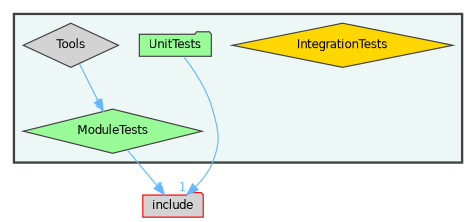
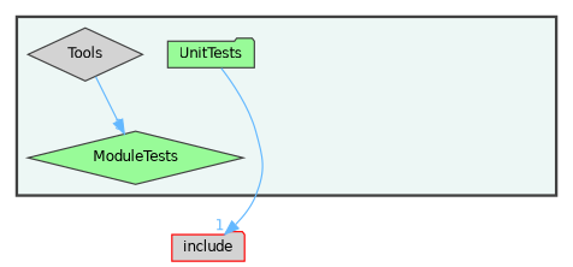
  digraph {
    compound=true
    node [color=grey25 fillcolor=palegreen fontname=Helvetica fontsize=10 shape=diamond style=filled]
    edge [color=steelblue1 fontcolor=steelblue1 fontname=Helvetica fontsize=10 labeldistance=1.5 labelfontname=Helvetica labelfontsize=10]
-   n1 [fillcolor=gold height=0.2 label=IntegrationTests width=0.4]
    n2 [height=0.2 label=ModuleTests width=0.4]
    n3 [fillcolor=lightgrey height=0.2 label=Tools width=0.4]
    n4 [height=0.2 label=UnitTests shape=folder width=0.4]
    n5 [color=red fillcolor=lightgrey height=0.2 label=include shape=folder width=0.4]
    subgraph cluster_1 {
      bgcolor="#edf7f5"
      fontname=Helvetica
      fontsize=10
      pencolor=grey25
      style="filled,bold"
-     n1
      n2
      n3
      n4
    }
-   n2 -> n5 [headlabel=5]
    n3 -> n2 [headlabel=3]
    n4 -> n5 [headlabel=1]
  }
